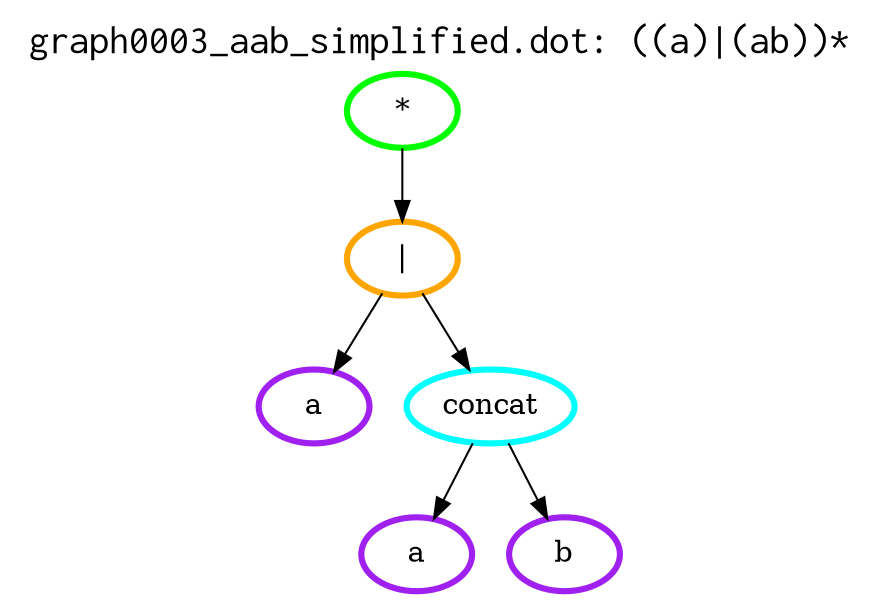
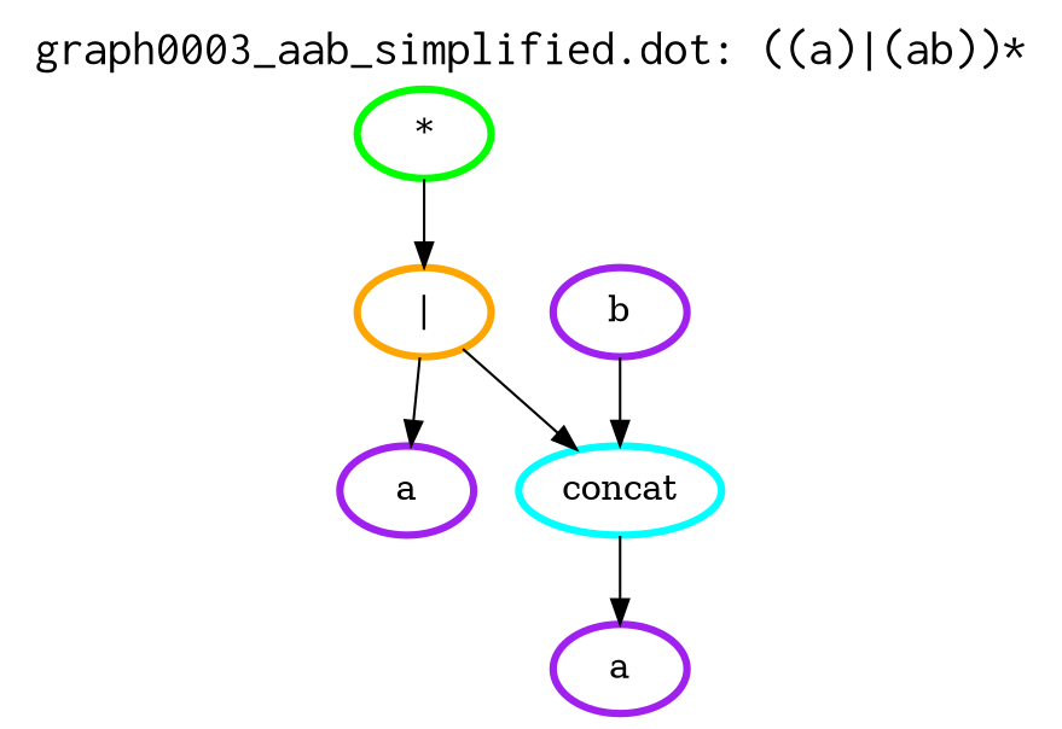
  digraph {
    fontname=Courier
    fontsize=20
    label="graph0003_aab_simplified.dot: ((a)|(ab))*"
    labelloc=t
    node [color=purple penwidth=3]
    n1 [color=green label="*"]
    n2 [color=orange label="|"]
    n3 [label=a]
    n4 [color=cyan label=concat]
    n5 [label=a]
    n6 [label=b]
    n1 -> n2
    n2 -> n3
    n2 -> n4
    n4 -> n5
-   n4 -> n6
+   n6 -> n4
  }
